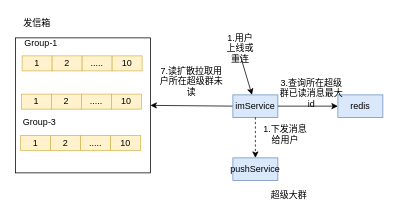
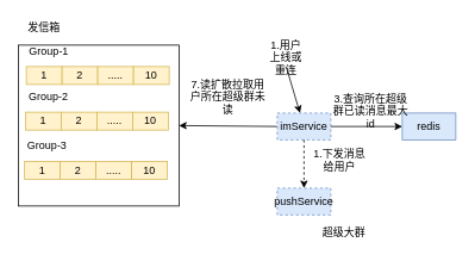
  <mxCell id="0" />
  <mxCell id="1" parent="0" />
  <mxCell id="2" value="" style="rounded=0;whiteSpace=wrap;html=1;" parent="1" vertex="1"><mxGeometry x="20" y="50" width="180" height="180" as="geometry" /></mxCell>
  <mxCell id="3" value="1" style="rounded=0;whiteSpace=wrap;html=1;fillColor=#fff2cc;strokeColor=#d6b656;" parent="1" vertex="1"><mxGeometry x="29" y="74" width="40" height="20" as="geometry" /></mxCell>
  <mxCell id="4" value="2" style="rounded=0;whiteSpace=wrap;html=1;fillColor=#fff2cc;strokeColor=#d6b656;" parent="1" vertex="1"><mxGeometry x="69" y="74" width="40" height="20" as="geometry" /></mxCell>
  <mxCell id="5" value="....." style="rounded=0;whiteSpace=wrap;html=1;fillColor=#fff2cc;strokeColor=#d6b656;" parent="1" vertex="1"><mxGeometry x="109" y="74" width="40" height="20" as="geometry" /></mxCell>
  <mxCell id="6" value="10" style="rounded=0;whiteSpace=wrap;html=1;fillColor=#fff2cc;strokeColor=#d6b656;" parent="1" vertex="1"><mxGeometry x="149" y="74" width="40" height="20" as="geometry" /></mxCell>
  <mxCell id="7" value="Group-1" style="text;html=1;strokeColor=none;fillColor=none;align=center;verticalAlign=middle;whiteSpace=wrap;rounded=0;" parent="1" vertex="1"><mxGeometry x="29" y="47" width="51" height="20" as="geometry" /></mxCell>
  <mxCell id="8" value="" style="endArrow=classic;html=1;exitX=0;exitY=0.5;exitDx=0;exitDy=0;" parent="1" source="9" edge="1"><mxGeometry width="50" height="50" relative="1" as="geometry"><mxPoint x="370" y="99" as="sourcePoint" /><mxPoint x="200" y="140" as="targetPoint" /></mxGeometry></mxCell>
- <mxCell id="9" value="imService" style="rounded=0;whiteSpace=wrap;html=1;fillColor=#dae8fc;strokeColor=#6c8ebf;" parent="1" vertex="1"><mxGeometry x="310" y="126" width="60" height="30" as="geometry" /></mxCell>
+ <mxCell id="9" value="imService" style="rounded=0;whiteSpace=wrap;html=1;fillColor=#dae8fc;strokeColor=#6c8ebf;dashed=1;" parent="1" vertex="1"><mxGeometry x="310" y="126" width="60" height="30" as="geometry" /></mxCell>
  <mxCell id="10" value="发信箱" style="text;html=1;strokeColor=none;fillColor=none;align=center;verticalAlign=middle;whiteSpace=wrap;rounded=0;" parent="1" vertex="1"><mxGeometry x="29" y="20" width="40" height="20" as="geometry" /></mxCell>
- <mxCell id="11" value="pushService" style="rounded=0;whiteSpace=wrap;html=1;fillColor=#dae8fc;strokeColor=#6c8ebf;" parent="1" vertex="1"><mxGeometry x="310" y="210" width="60" height="30" as="geometry" /></mxCell>
+ <mxCell id="11" value="pushService" style="rounded=0;whiteSpace=wrap;html=1;fillColor=#dae8fc;strokeColor=#6c8ebf;dashed=1;" parent="1" vertex="1"><mxGeometry x="310" y="210" width="60" height="30" as="geometry" /></mxCell>
  <mxCell id="12" value="" style="endArrow=classic;html=1;entryX=0.5;entryY=0;entryDx=0;entryDy=0;exitX=0.5;exitY=1;exitDx=0;exitDy=0;dashed=1;" parent="1" source="9" target="11" edge="1"><mxGeometry width="50" height="50" relative="1" as="geometry"><mxPoint x="281" y="152" as="sourcePoint" /><mxPoint x="101" y="452" as="targetPoint" /></mxGeometry></mxCell>
  <mxCell id="13" value="1.下发消息给用户" style="text;html=1;strokeColor=none;fillColor=none;align=center;verticalAlign=middle;whiteSpace=wrap;rounded=0;" parent="1" vertex="1"><mxGeometry x="350" y="158" width="60" height="42" as="geometry" /></mxCell>
  <mxCell id="14" value="" style="endArrow=classic;html=1;exitX=0.5;exitY=1;exitDx=0;exitDy=0;" parent="1" source="15" target="9" edge="1"><mxGeometry width="50" height="50" relative="1" as="geometry"><mxPoint x="280" y="80" as="sourcePoint" /><mxPoint x="101" y="372" as="targetPoint" /></mxGeometry></mxCell>
  <mxCell id="15" value="1.用户上线或重连" style="text;html=1;strokeColor=none;fillColor=none;align=center;verticalAlign=middle;whiteSpace=wrap;rounded=0;" parent="1" vertex="1"><mxGeometry x="300" y="54" width="40" height="20" as="geometry" /></mxCell>
  <mxCell id="16" value="7.读扩散拉取用户所在超级群未读" style="text;html=1;strokeColor=none;fillColor=none;align=center;verticalAlign=middle;whiteSpace=wrap;rounded=0;" parent="1" vertex="1"><mxGeometry x="210" y="98" width="90" height="20" as="geometry" /></mxCell>
  <mxCell id="17" value="1" style="rounded=0;whiteSpace=wrap;html=1;fillColor=#fff2cc;strokeColor=#d6b656;" parent="1" vertex="1"><mxGeometry x="28" y="125" width="40" height="20" as="geometry" /></mxCell>
  <mxCell id="18" value="2" style="rounded=0;whiteSpace=wrap;html=1;fillColor=#fff2cc;strokeColor=#d6b656;" parent="1" vertex="1"><mxGeometry x="68" y="125" width="40" height="20" as="geometry" /></mxCell>
  <mxCell id="19" value="....." style="rounded=0;whiteSpace=wrap;html=1;fillColor=#fff2cc;strokeColor=#d6b656;" parent="1" vertex="1"><mxGeometry x="108" y="125" width="40" height="20" as="geometry" /></mxCell>
  <mxCell id="20" value="10" style="rounded=0;whiteSpace=wrap;html=1;fillColor=#fff2cc;strokeColor=#d6b656;" parent="1" vertex="1"><mxGeometry x="148" y="125" width="40" height="20" as="geometry" /></mxCell>
+ <mxCell id="21" value="Group-2" style="text;html=1;strokeColor=none;fillColor=none;align=center;verticalAlign=middle;whiteSpace=wrap;rounded=0;" parent="1" vertex="1"><mxGeometry x="28" y="98" width="52" height="20" as="geometry" /></mxCell>
  <mxCell id="22" value="1" style="rounded=0;whiteSpace=wrap;html=1;fillColor=#fff2cc;strokeColor=#d6b656;" parent="1" vertex="1"><mxGeometry x="27" y="180" width="40" height="20" as="geometry" /></mxCell>
  <mxCell id="23" value="2" style="rounded=0;whiteSpace=wrap;html=1;fillColor=#fff2cc;strokeColor=#d6b656;" parent="1" vertex="1"><mxGeometry x="67" y="180" width="40" height="20" as="geometry" /></mxCell>
  <mxCell id="24" value="....." style="rounded=0;whiteSpace=wrap;html=1;fillColor=#fff2cc;strokeColor=#d6b656;" parent="1" vertex="1"><mxGeometry x="107" y="180" width="40" height="20" as="geometry" /></mxCell>
  <mxCell id="25" value="10" style="rounded=0;whiteSpace=wrap;html=1;fillColor=#fff2cc;strokeColor=#d6b656;" parent="1" vertex="1"><mxGeometry x="147" y="180" width="40" height="20" as="geometry" /></mxCell>
  <mxCell id="26" value="Group-3" style="text;html=1;strokeColor=none;fillColor=none;align=center;verticalAlign=middle;whiteSpace=wrap;rounded=0;" parent="1" vertex="1"><mxGeometry x="27" y="153" width="51" height="20" as="geometry" /></mxCell>
  <mxCell id="27" value="redis" style="rounded=0;whiteSpace=wrap;html=1;fillColor=#dae8fc;strokeColor=#6c8ebf;" parent="1" vertex="1"><mxGeometry x="450" y="126" width="60" height="30" as="geometry" /></mxCell>
  <mxCell id="28" value="3.查询所在超级群已读消息最大id" style="text;html=1;strokeColor=none;fillColor=none;align=center;verticalAlign=middle;whiteSpace=wrap;rounded=0;" parent="1" vertex="1"><mxGeometry x="370" y="103" width="90" height="42" as="geometry" /></mxCell>
  <mxCell id="29" value="" style="endArrow=classic;html=1;entryX=0;entryY=0.5;entryDx=0;entryDy=0;exitX=1;exitY=0.5;exitDx=0;exitDy=0;" parent="1" source="9" target="27" edge="1"><mxGeometry width="50" height="50" relative="1" as="geometry"><mxPoint x="20" y="310" as="sourcePoint" /><mxPoint x="70" y="260" as="targetPoint" /></mxGeometry></mxCell>
  <mxCell id="30" value="超级大群" style="text;html=1;strokeColor=none;fillColor=none;align=center;verticalAlign=middle;whiteSpace=wrap;rounded=0;" vertex="1" parent="1"><mxGeometry x="350" y="250" width="70" height="20" as="geometry" /></mxCell>
